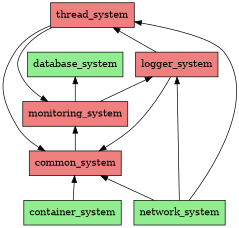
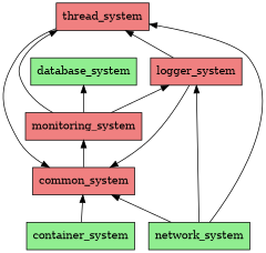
  digraph {
    rankdir=BT
    node [fillcolor=lightcoral shape=box style=filled]
    container_system [fillcolor=lightgreen]
    common_system
    monitoring_system
    database_system [fillcolor=lightgreen]
    network_system [fillcolor=lightgreen]
    thread_system
    logger_system
    container_system -> common_system
    common_system -> monitoring_system
    monitoring_system -> database_system
-   thread_system -> monitoring_system
+   monitoring_system -> thread_system
    monitoring_system -> logger_system
    network_system -> common_system
    network_system -> thread_system
    network_system -> logger_system
    thread_system -> common_system
    logger_system -> common_system
    logger_system -> thread_system
  }
